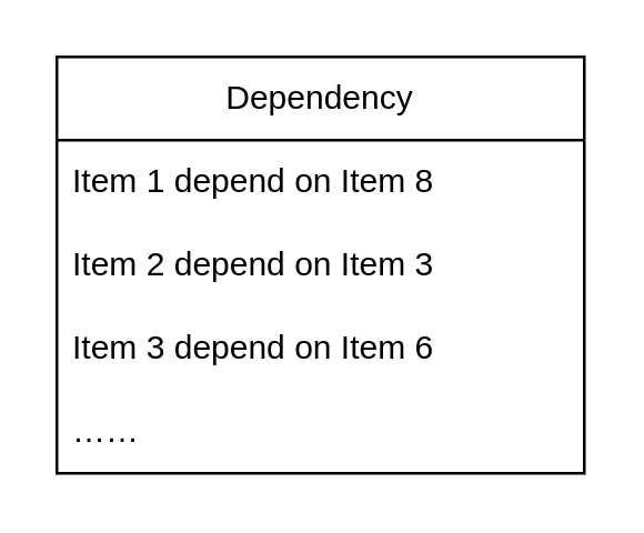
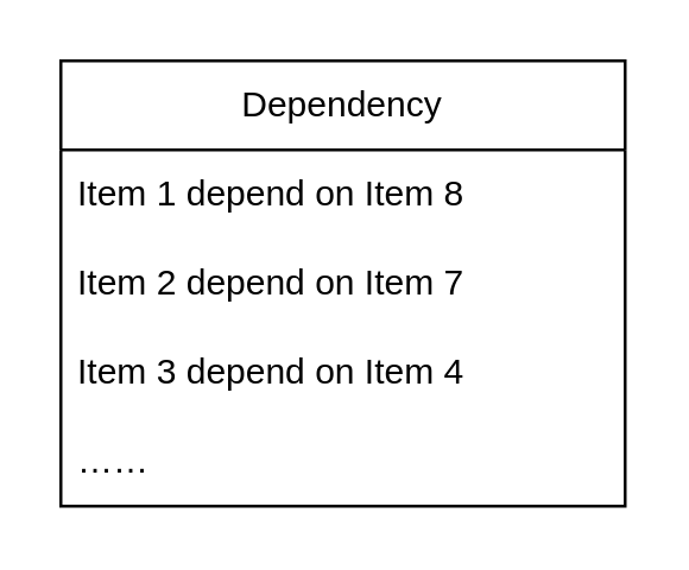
  <mxCell id="0" />
  <mxCell id="1" parent="0" />
  <mxCell id="2" value="Dependency" style="swimlane;fontStyle=0;childLayout=stackLayout;horizontal=1;startSize=30;horizontalStack=0;resizeParent=1;resizeParentMax=0;resizeLast=0;collapsible=1;marginBottom=0;whiteSpace=wrap;html=1;" vertex="1" parent="1"><mxGeometry x="20" y="20" width="190" height="150" as="geometry" /></mxCell>
  <mxCell id="3" value="Item 1 depend on Item 8" style="text;strokeColor=none;fillColor=none;align=left;verticalAlign=middle;spacingLeft=4;spacingRight=4;overflow=hidden;points=[[0,0.5],[1,0.5]];portConstraint=eastwest;rotatable=0;whiteSpace=wrap;html=1;" vertex="1" parent="2"><mxGeometry y="30" width="190" height="30" as="geometry" /></mxCell>
- <mxCell id="4" value="Item 2 depend on Item 3" style="text;strokeColor=none;fillColor=none;align=left;verticalAlign=middle;spacingLeft=4;spacingRight=4;overflow=hidden;points=[[0,0.5],[1,0.5]];portConstraint=eastwest;rotatable=0;whiteSpace=wrap;html=1;" vertex="1" parent="2"><mxGeometry y="60" width="190" height="30" as="geometry" /></mxCell>
- <mxCell id="5" value="Item 3 depend on Item 6" style="text;strokeColor=none;fillColor=none;align=left;verticalAlign=middle;spacingLeft=4;spacingRight=4;overflow=hidden;points=[[0,0.5],[1,0.5]];portConstraint=eastwest;rotatable=0;whiteSpace=wrap;html=1;" vertex="1" parent="2"><mxGeometry y="90" width="190" height="30" as="geometry" /></mxCell>
+ <mxCell id="4" value="Item 2 depend on Item 7" style="text;strokeColor=none;fillColor=none;align=left;verticalAlign=middle;spacingLeft=4;spacingRight=4;overflow=hidden;points=[[0,0.5],[1,0.5]];portConstraint=eastwest;rotatable=0;whiteSpace=wrap;html=1;" vertex="1" parent="2"><mxGeometry y="60" width="190" height="30" as="geometry" /></mxCell>
+ <mxCell id="5" value="Item 3 depend on Item 4" style="text;strokeColor=none;fillColor=none;align=left;verticalAlign=middle;spacingLeft=4;spacingRight=4;overflow=hidden;points=[[0,0.5],[1,0.5]];portConstraint=eastwest;rotatable=0;whiteSpace=wrap;html=1;" vertex="1" parent="2"><mxGeometry y="90" width="190" height="30" as="geometry" /></mxCell>
  <mxCell id="6" value="……" style="text;strokeColor=none;fillColor=none;align=left;verticalAlign=middle;spacingLeft=4;spacingRight=4;overflow=hidden;points=[[0,0.5],[1,0.5]];portConstraint=eastwest;rotatable=0;whiteSpace=wrap;html=1;" vertex="1" parent="2"><mxGeometry y="120" width="190" height="30" as="geometry" /></mxCell>
